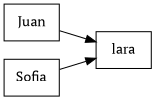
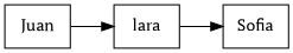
  digraph {
    fontname="PT Serif"
    rankdir=LR
    node [fontname="PT Serif" shape=box]
    edge [fontname="PT Serif"]
    n1 [label=Juan]
    n2 [label=lara]
    n3 [label=Sofia]
    n1 -> n2
-   n3 -> n2
+   n2 -> n3
  }
